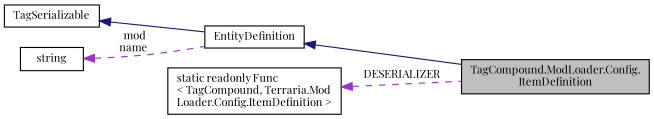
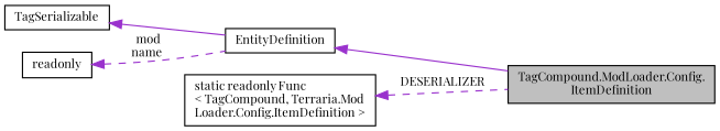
  digraph {
    fontname="Playfair Display"
    rankdir=LR
    node [color=black fillcolor=white fontname="Playfair Display" fontsize=10 shape=record style=filled]
    edge [color=midnightblue dir=back fontname="Playfair Display" fontsize=10 labelfontname=Helvetica labelfontsize=10 style=solid]
    n1 [fillcolor=grey75 fontcolor=black height=0.2 label="TagCompound.ModLoader.Config.\lItemDefinition" width=0.4]
    n2 [height=0.2 label=EntityDefinition width=0.4]
    n3 [height=0.2 label=TagSerializable width=0.4]
-   n4 [height=0.2 label=string width=0.4]
+   n4 [height=0.2 label=readonly width=0.4]
    n5 [height=0.2 label="static readonly Func\l\< TagCompound, Terraria.Mod\lLoader.Config.ItemDefinition \>" width=0.4]
-   n2 -> n1
-   n3 -> n2
+   n2 -> n1 [color=darkorchid3]
+   n3 -> n2 [color=darkorchid3]
    n4 -> n2 [color=darkorchid3 label=" mod\nname" style=dashed]
    n5 -> n1 [color=darkorchid3 label=" DESERIALIZER" style=dashed]
  }
